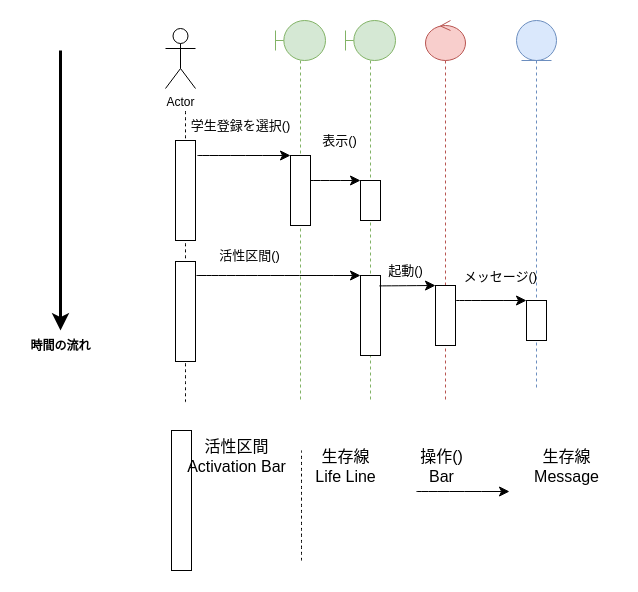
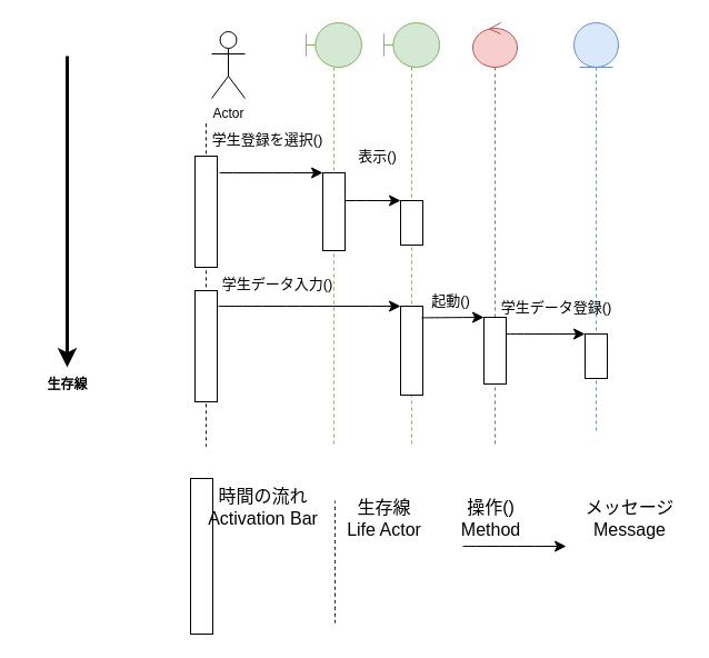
  <mxCell id="0" />
  <mxCell id="1" parent="0" />
- <mxCell id="2" value="&lt;b&gt;時間の流れ&lt;/b&gt;" style="text;html=1;align=center;verticalAlign=middle;resizable=0;points=[];autosize=1;strokeColor=none;fillColor=none;" parent="1" vertex="1"><mxGeometry x="20" y="331" width="80" height="30" as="geometry" /></mxCell>
+ <mxCell id="2" value="&lt;b&gt;生存線&lt;/b&gt;" style="text;html=1;align=center;verticalAlign=middle;resizable=0;points=[];autosize=1;strokeColor=none;fillColor=none;" parent="1" vertex="1"><mxGeometry x="20" y="331" width="80" height="30" as="geometry" /></mxCell>
  <mxCell id="3" value="" style="shape=umlLifeline;perimeter=lifelinePerimeter;whiteSpace=wrap;html=1;container=1;dropTarget=0;collapsible=0;recursiveResize=0;outlineConnect=0;portConstraint=eastwest;newEdgeStyle={&quot;curved&quot;:0,&quot;rounded&quot;:0};participant=umlBoundary;fillColor=#d5e8d4;strokeColor=#82b366;" vertex="1" parent="1"><mxGeometry x="275" y="20" width="50" height="380" as="geometry" /></mxCell>
  <mxCell id="4" value="" style="shape=umlLifeline;perimeter=lifelinePerimeter;whiteSpace=wrap;html=1;container=1;dropTarget=0;collapsible=0;recursiveResize=0;outlineConnect=0;portConstraint=eastwest;newEdgeStyle={&quot;curved&quot;:0,&quot;rounded&quot;:0};participant=umlBoundary;fillColor=#d5e8d4;strokeColor=#82b366;" vertex="1" parent="1"><mxGeometry x="345" y="20" width="50" height="380" as="geometry" /></mxCell>
  <mxCell id="5" value="" style="shape=umlLifeline;perimeter=lifelinePerimeter;whiteSpace=wrap;html=1;container=1;dropTarget=0;collapsible=0;recursiveResize=0;outlineConnect=0;portConstraint=eastwest;newEdgeStyle={&quot;curved&quot;:0,&quot;rounded&quot;:0};participant=umlEntity;fillColor=#dae8fc;strokeColor=#6c8ebf;" vertex="1" parent="1"><mxGeometry x="516" y="20" width="40" height="370" as="geometry" /></mxCell>
  <mxCell id="6" value="" style="shape=umlLifeline;perimeter=lifelinePerimeter;whiteSpace=wrap;html=1;container=1;dropTarget=0;collapsible=0;recursiveResize=0;outlineConnect=0;portConstraint=eastwest;newEdgeStyle={&quot;curved&quot;:0,&quot;rounded&quot;:0};participant=umlControl;fillColor=#f8cecc;strokeColor=#b85450;" vertex="1" parent="1"><mxGeometry x="425" y="20" width="40" height="380" as="geometry" /></mxCell>
- <mxCell id="7" value="Actor" style="shape=umlActor;verticalLabelPosition=bottom;verticalAlign=top;html=1;" vertex="1" parent="1"><mxGeometry x="165" y="28" width="30" height="60" as="geometry" /></mxCell>
+ <mxCell id="7" value="Actor" style="shape=umlActor;verticalLabelPosition=bottom;verticalAlign=top;html=1;" vertex="1" parent="1"><mxGeometry x="190" y="28" width="30" height="60" as="geometry" /></mxCell>
  <mxCell id="8" value="" style="endArrow=none;html=1;rounded=0;fontSize=12;startSize=8;endSize=8;curved=1;dashed=1;endFill=0;" edge="1" parent="1"><mxGeometry relative="1" as="geometry"><mxPoint x="185" y="401.6" as="sourcePoint" /><mxPoint x="185" y="110" as="targetPoint" /></mxGeometry></mxCell>
  <mxCell id="9" value="" style="edgeStyle=none;curved=1;rounded=0;orthogonalLoop=1;jettySize=auto;html=1;fontSize=12;startSize=8;endSize=8;entryX=0;entryY=0;entryDx=0;entryDy=0;" edge="1" parent="1" target="12"><mxGeometry relative="1" as="geometry"><mxPoint x="197" y="155" as="sourcePoint" /></mxGeometry></mxCell>
  <mxCell id="10" value="" style="rounded=0;whiteSpace=wrap;html=1;" vertex="1" parent="1"><mxGeometry x="175" y="140" width="20" height="100" as="geometry" /></mxCell>
  <mxCell id="11" value="" style="edgeStyle=none;curved=1;rounded=0;orthogonalLoop=1;jettySize=auto;html=1;fontSize=12;startSize=8;endSize=8;entryX=0;entryY=0;entryDx=0;entryDy=0;" edge="1" parent="1" source="3" target="22"><mxGeometry relative="1" as="geometry" /></mxCell>
  <mxCell id="12" value="" style="rounded=0;whiteSpace=wrap;html=1;" vertex="1" parent="1"><mxGeometry x="290" y="155" width="20" height="70" as="geometry" /></mxCell>
  <mxCell id="13" value="" style="rounded=0;whiteSpace=wrap;html=1;" vertex="1" parent="1"><mxGeometry x="171" y="430" width="20" height="140" as="geometry" /></mxCell>
- <mxCell id="14" value="活性区間&lt;div&gt;Activation Bar&lt;/div&gt;" style="text;html=1;align=center;verticalAlign=middle;resizable=0;points=[];autosize=1;strokeColor=none;fillColor=none;fontSize=16;" vertex="1" parent="1"><mxGeometry x="176" y="431" width="120" height="50" as="geometry" /></mxCell>
+ <mxCell id="14" value="時間の流れ&lt;div&gt;Activation Bar&lt;/div&gt;" style="text;html=1;align=center;verticalAlign=middle;resizable=0;points=[];autosize=1;strokeColor=none;fillColor=none;fontSize=16;" vertex="1" parent="1"><mxGeometry x="176" y="431" width="120" height="50" as="geometry" /></mxCell>
  <mxCell id="15" value="" style="endArrow=none;dashed=1;html=1;rounded=0;fontSize=12;startSize=8;endSize=8;curved=1;" edge="1" parent="1"><mxGeometry width="50" height="50" relative="1" as="geometry"><mxPoint x="301" y="560" as="sourcePoint" /><mxPoint x="301" y="450" as="targetPoint" /></mxGeometry></mxCell>
- <mxCell id="16" value="生存線&lt;div&gt;Life Line&lt;/div&gt;" style="text;html=1;align=center;verticalAlign=middle;resizable=0;points=[];autosize=1;strokeColor=none;fillColor=none;fontSize=16;" vertex="1" parent="1"><mxGeometry x="305" y="441" width="80" height="50" as="geometry" /></mxCell>
+ <mxCell id="16" value="生存線&lt;div&gt;Life Actor&lt;/div&gt;" style="text;html=1;align=center;verticalAlign=middle;resizable=0;points=[];autosize=1;strokeColor=none;fillColor=none;fontSize=16;" vertex="1" parent="1"><mxGeometry x="305" y="441" width="80" height="50" as="geometry" /></mxCell>
  <mxCell id="17" value="" style="endArrow=classic;html=1;rounded=0;fontSize=12;startSize=8;endSize=8;curved=1;fontStyle=1;strokeWidth=3;" edge="1" parent="1"><mxGeometry width="50" height="50" relative="1" as="geometry"><mxPoint x="60" y="50" as="sourcePoint" /><mxPoint x="60" y="330" as="targetPoint" /></mxGeometry></mxCell>
  <mxCell id="18" value="学生登録を選択()" style="text;html=1;align=center;verticalAlign=middle;resizable=0;points=[];autosize=1;strokeColor=none;fillColor=none;fontSize=13;" vertex="1" parent="1"><mxGeometry x="180" y="110" width="120" height="30" as="geometry" /></mxCell>
- <mxCell id="19" value="操作()&lt;div&gt;Bar&lt;/div&gt;" style="text;html=1;align=center;verticalAlign=middle;resizable=0;points=[];autosize=1;strokeColor=none;fillColor=none;fontSize=16;" vertex="1" parent="1"><mxGeometry x="401" y="441" width="80" height="50" as="geometry" /></mxCell>
+ <mxCell id="19" value="操作()&lt;div&gt;Method&lt;/div&gt;" style="text;html=1;align=center;verticalAlign=middle;resizable=0;points=[];autosize=1;strokeColor=none;fillColor=none;fontSize=16;" vertex="1" parent="1"><mxGeometry x="401" y="441" width="80" height="50" as="geometry" /></mxCell>
  <mxCell id="20" value="" style="edgeStyle=none;curved=1;rounded=0;orthogonalLoop=1;jettySize=auto;html=1;fontSize=12;startSize=8;endSize=8;entryX=0;entryY=0;entryDx=0;entryDy=0;" edge="1" parent="1"><mxGeometry relative="1" as="geometry"><mxPoint x="416" y="491" as="sourcePoint" /><mxPoint x="509" y="491" as="targetPoint" /></mxGeometry></mxCell>
- <mxCell id="21" value="生存線&lt;div&gt;Message&lt;/div&gt;" style="text;html=1;align=center;verticalAlign=middle;resizable=0;points=[];autosize=1;strokeColor=none;fillColor=none;fontSize=16;" vertex="1" parent="1"><mxGeometry x="516" y="441" width="100" height="50" as="geometry" /></mxCell>
+ <mxCell id="21" value="メッセージ&lt;div&gt;Message&lt;/div&gt;" style="text;html=1;align=center;verticalAlign=middle;resizable=0;points=[];autosize=1;strokeColor=none;fillColor=none;fontSize=16;" vertex="1" parent="1"><mxGeometry x="516" y="441" width="100" height="50" as="geometry" /></mxCell>
  <mxCell id="22" value="" style="rounded=0;whiteSpace=wrap;html=1;" vertex="1" parent="1"><mxGeometry x="360" y="180" width="20" height="40" as="geometry" /></mxCell>
  <mxCell id="23" value="表示()" style="text;html=1;align=center;verticalAlign=middle;resizable=0;points=[];autosize=1;strokeColor=none;fillColor=none;fontSize=13;" vertex="1" parent="1"><mxGeometry x="309" y="125" width="60" height="30" as="geometry" /></mxCell>
  <mxCell id="24" value="" style="endArrow=none;html=1;rounded=0;fontSize=12;startSize=8;endSize=8;curved=1;dashed=1;endFill=0;" edge="1" parent="1" target="25"><mxGeometry relative="1" as="geometry"><mxPoint x="185" y="360" as="sourcePoint" /><mxPoint x="185" y="110" as="targetPoint" /></mxGeometry></mxCell>
  <mxCell id="25" value="" style="rounded=0;whiteSpace=wrap;html=1;" vertex="1" parent="1"><mxGeometry x="175" y="261" width="20" height="100" as="geometry" /></mxCell>
  <mxCell id="26" value="" style="rounded=0;whiteSpace=wrap;html=1;" vertex="1" parent="1"><mxGeometry x="360" y="275" width="20" height="80" as="geometry" /></mxCell>
  <mxCell id="27" value="" style="rounded=0;whiteSpace=wrap;html=1;" vertex="1" parent="1"><mxGeometry x="435" y="285" width="20" height="60" as="geometry" /></mxCell>
  <mxCell id="28" value="" style="rounded=0;whiteSpace=wrap;html=1;" vertex="1" parent="1"><mxGeometry x="526" y="300" width="20" height="40" as="geometry" /></mxCell>
  <mxCell id="29" value="" style="edgeStyle=none;curved=1;rounded=0;orthogonalLoop=1;jettySize=auto;html=1;fontSize=12;startSize=8;endSize=8;entryX=0;entryY=0;entryDx=0;entryDy=0;" edge="1" parent="1" target="26"><mxGeometry relative="1" as="geometry"><mxPoint x="196" y="275" as="sourcePoint" /><mxPoint x="343" y="260" as="targetPoint" /></mxGeometry></mxCell>
  <mxCell id="30" value="" style="edgeStyle=none;curved=1;rounded=0;orthogonalLoop=1;jettySize=auto;html=1;fontSize=12;startSize=8;endSize=8;entryX=0;entryY=0;entryDx=0;entryDy=0;exitX=0.943;exitY=0.13;exitDx=0;exitDy=0;exitPerimeter=0;" edge="1" parent="1" source="26" target="27"><mxGeometry relative="1" as="geometry"><mxPoint x="390" y="270" as="sourcePoint" /><mxPoint x="483" y="270" as="targetPoint" /></mxGeometry></mxCell>
  <mxCell id="31" value="" style="edgeStyle=none;curved=1;rounded=0;orthogonalLoop=1;jettySize=auto;html=1;fontSize=12;startSize=8;endSize=8;entryX=0;entryY=0;entryDx=0;entryDy=0;exitX=1;exitY=0.25;exitDx=0;exitDy=0;" edge="1" parent="1" source="27" target="28"><mxGeometry relative="1" as="geometry"><mxPoint x="460" y="300" as="sourcePoint" /><mxPoint x="573" y="280" as="targetPoint" /></mxGeometry></mxCell>
- <mxCell id="32" value="活性区間()" style="text;html=1;align=center;verticalAlign=middle;resizable=0;points=[];autosize=1;strokeColor=none;fillColor=none;fontSize=13;" vertex="1" parent="1"><mxGeometry x="189" y="240" width="120" height="30" as="geometry" /></mxCell>
+ <mxCell id="32" value="学生データ入力()" style="text;html=1;align=center;verticalAlign=middle;resizable=0;points=[];autosize=1;strokeColor=none;fillColor=none;fontSize=13;" vertex="1" parent="1"><mxGeometry x="189" y="240" width="120" height="30" as="geometry" /></mxCell>
  <mxCell id="33" value="起動()" style="text;html=1;align=center;verticalAlign=middle;resizable=0;points=[];autosize=1;strokeColor=none;fillColor=none;fontSize=13;" vertex="1" parent="1"><mxGeometry x="375" y="255" width="60" height="30" as="geometry" /></mxCell>
- <mxCell id="34" value="メッセージ()" style="text;html=1;align=center;verticalAlign=middle;resizable=0;points=[];autosize=1;strokeColor=none;fillColor=none;fontSize=13;" vertex="1" parent="1"><mxGeometry x="440" y="261" width="120" height="30" as="geometry" /></mxCell>
+ <mxCell id="34" value="学生データ登録()" style="text;html=1;align=center;verticalAlign=middle;resizable=0;points=[];autosize=1;strokeColor=none;fillColor=none;fontSize=13;" vertex="1" parent="1"><mxGeometry x="440" y="261" width="120" height="30" as="geometry" /></mxCell>
